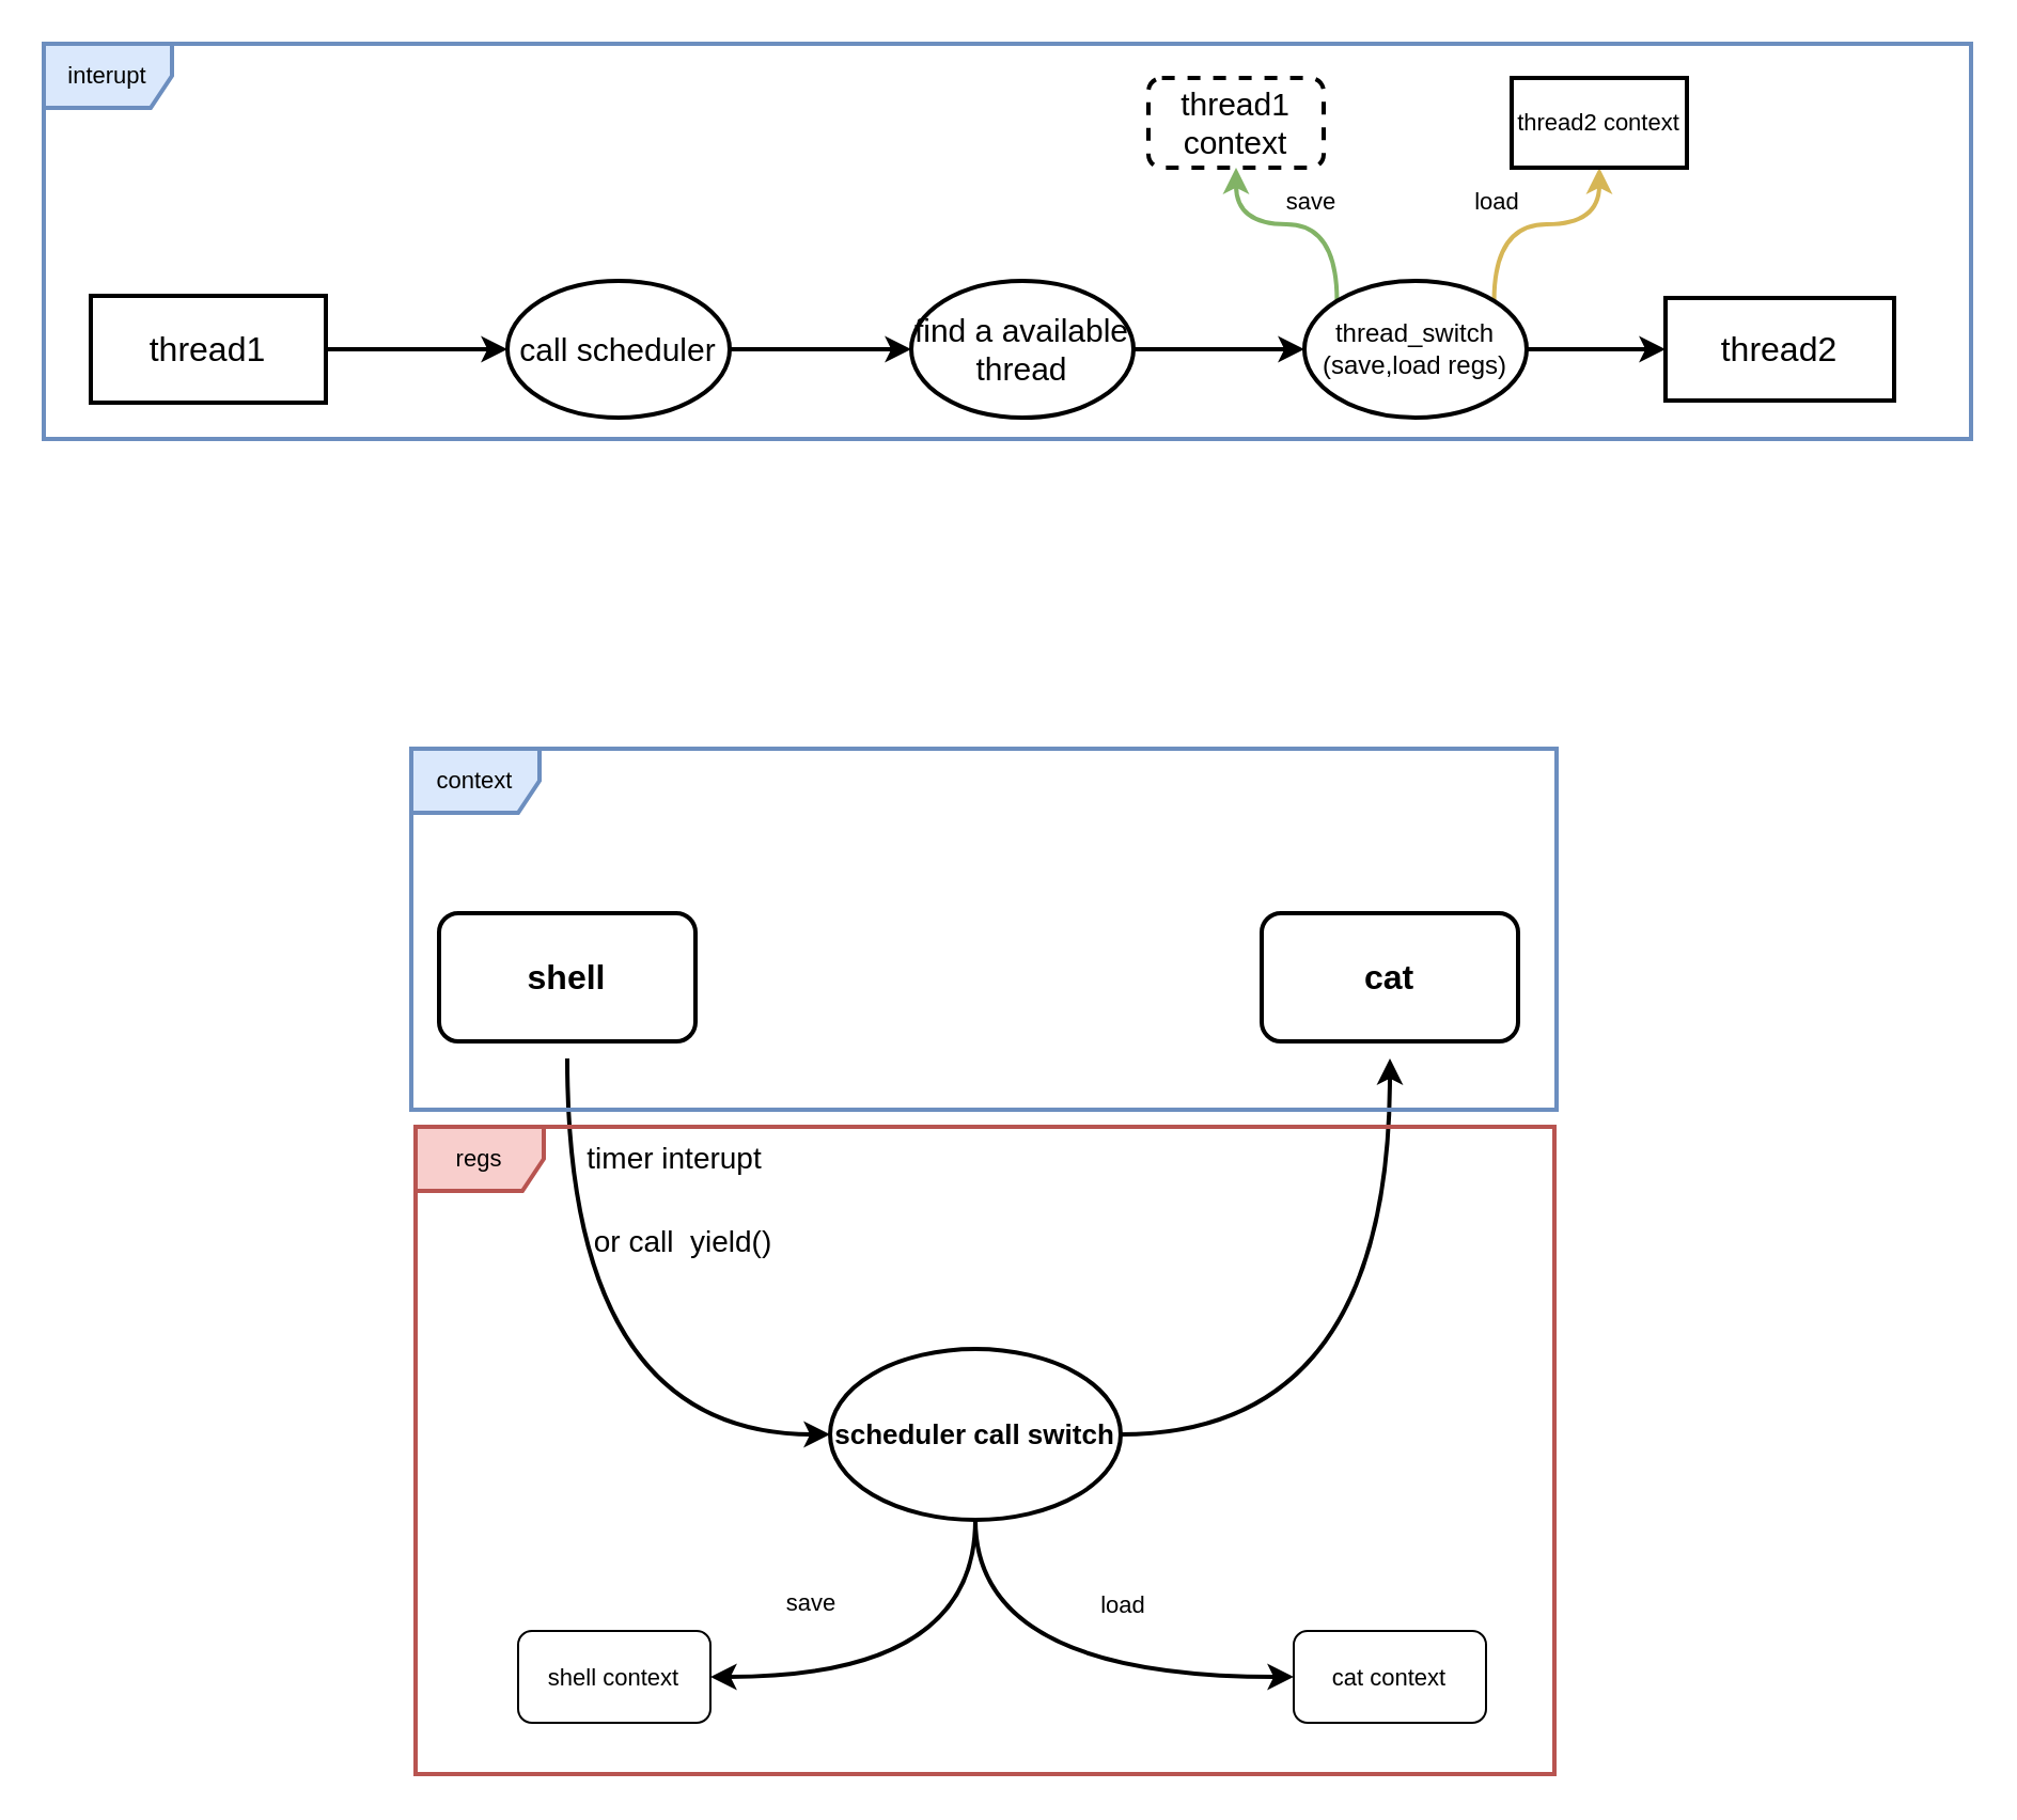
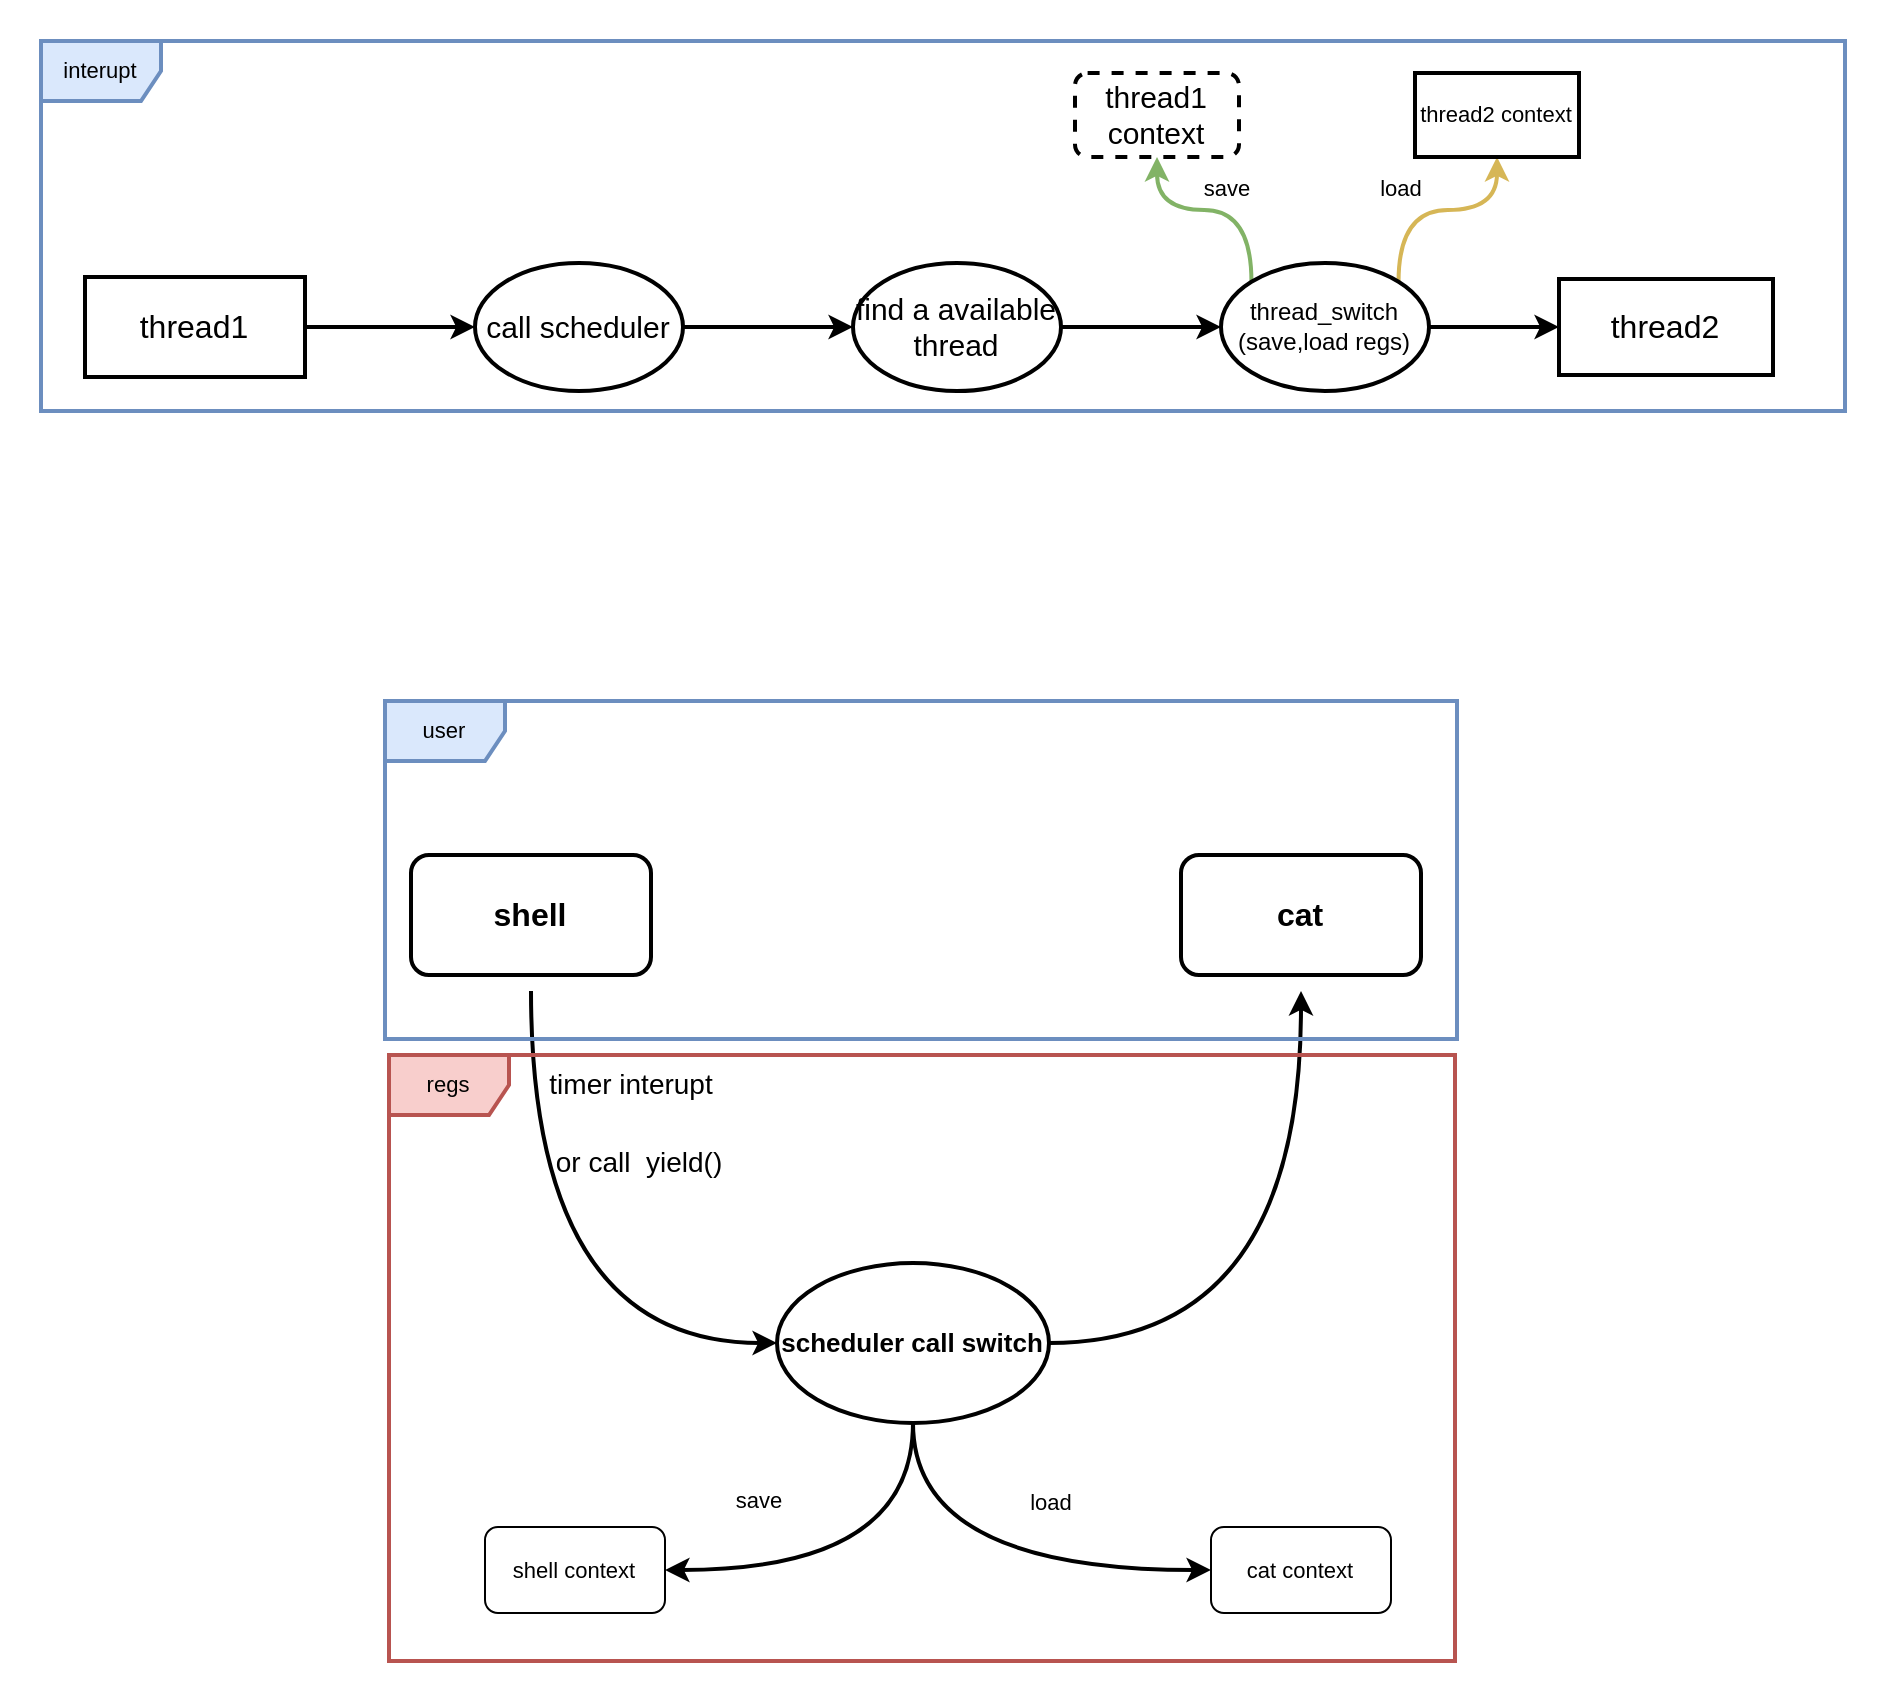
  <mxCell id="0" />
  <mxCell id="1" parent="0" />
  <mxCell id="2" value="" style="edgeStyle=orthogonalEdgeStyle;orthogonalLoop=1;jettySize=auto;html=1;strokeWidth=2;curved=1;" edge="1" parent="1" source="3" target="5"><mxGeometry relative="1" as="geometry" /></mxCell>
  <mxCell id="3" value="&lt;font style=&quot;font-size: 16px;&quot;&gt;thread1&lt;/font&gt;" style="html=1;whiteSpace=wrap;strokeWidth=2;" vertex="1" parent="1"><mxGeometry x="42" y="138" width="110" height="50" as="geometry" /></mxCell>
  <mxCell id="4" style="edgeStyle=orthogonalEdgeStyle;shape=connector;orthogonalLoop=1;jettySize=auto;html=1;exitX=1;exitY=0.5;exitDx=0;exitDy=0;labelBackgroundColor=default;strokeColor=default;strokeWidth=2;align=center;verticalAlign=middle;fontFamily=Helvetica;fontSize=11;fontColor=default;endArrow=classic;curved=1;entryX=0;entryY=0.5;entryDx=0;entryDy=0;" edge="1" parent="1" source="5" target="7"><mxGeometry relative="1" as="geometry"><mxPoint x="430" y="156" as="targetPoint" /></mxGeometry></mxCell>
  <mxCell id="5" value="&lt;font style=&quot;font-size: 15px;&quot;&gt;call scheduler&lt;/font&gt;" style="ellipse;whiteSpace=wrap;html=1;strokeWidth=2;" vertex="1" parent="1"><mxGeometry x="237" y="131" width="104" height="64" as="geometry" /></mxCell>
  <mxCell id="6" value="" style="edgeStyle=orthogonalEdgeStyle;shape=connector;curved=1;rounded=1;orthogonalLoop=1;jettySize=auto;html=1;labelBackgroundColor=default;strokeColor=default;strokeWidth=2;align=center;verticalAlign=middle;fontFamily=Helvetica;fontSize=11;fontColor=default;endArrow=classic;" edge="1" parent="1" source="7" target="11"><mxGeometry relative="1" as="geometry" /></mxCell>
  <mxCell id="7" value="&lt;font style=&quot;font-size: 15px;&quot;&gt;find a available&lt;br&gt;thread&lt;/font&gt;" style="ellipse;whiteSpace=wrap;html=1;strokeWidth=2;" vertex="1" parent="1"><mxGeometry x="426" y="131" width="104" height="64" as="geometry" /></mxCell>
  <mxCell id="8" value="" style="edgeStyle=orthogonalEdgeStyle;shape=connector;curved=1;rounded=1;orthogonalLoop=1;jettySize=auto;html=1;labelBackgroundColor=default;strokeColor=default;strokeWidth=2;align=center;verticalAlign=middle;fontFamily=Helvetica;fontSize=11;fontColor=default;endArrow=classic;" edge="1" parent="1" source="11" target="12"><mxGeometry relative="1" as="geometry" /></mxCell>
  <mxCell id="9" style="edgeStyle=orthogonalEdgeStyle;shape=connector;curved=1;rounded=1;orthogonalLoop=1;jettySize=auto;html=1;exitX=0;exitY=0;exitDx=0;exitDy=0;entryX=0.5;entryY=1;entryDx=0;entryDy=0;labelBackgroundColor=default;strokeColor=#82b366;strokeWidth=2;align=center;verticalAlign=middle;fontFamily=Helvetica;fontSize=11;fontColor=default;endArrow=classic;fillColor=#d5e8d4;" edge="1" parent="1" source="11" target="14"><mxGeometry relative="1" as="geometry" /></mxCell>
  <mxCell id="10" style="edgeStyle=orthogonalEdgeStyle;shape=connector;curved=1;rounded=1;orthogonalLoop=1;jettySize=auto;html=1;exitX=1;exitY=0;exitDx=0;exitDy=0;labelBackgroundColor=default;strokeColor=#d6b656;strokeWidth=2;align=center;verticalAlign=middle;fontFamily=Helvetica;fontSize=11;fontColor=default;endArrow=classic;fillColor=#fff2cc;" edge="1" parent="1" source="11" target="15"><mxGeometry relative="1" as="geometry" /></mxCell>
  <mxCell id="11" value="thread_switch&lt;br&gt;(save,load regs)" style="ellipse;whiteSpace=wrap;html=1;strokeWidth=2;" vertex="1" parent="1"><mxGeometry x="610" y="131" width="104" height="64" as="geometry" /></mxCell>
  <mxCell id="12" value="&lt;font style=&quot;font-size: 16px;&quot;&gt;thread2&lt;/font&gt;" style="whiteSpace=wrap;html=1;strokeWidth=2;" vertex="1" parent="1"><mxGeometry x="779" y="139" width="107" height="48" as="geometry" /></mxCell>
  <mxCell id="13" value="interupt" style="shape=umlFrame;whiteSpace=wrap;html=1;pointerEvents=0;strokeColor=#6c8ebf;strokeWidth=2;align=center;verticalAlign=middle;fontFamily=Helvetica;fontSize=11;fillColor=#dae8fc;" vertex="1" parent="1"><mxGeometry x="20" y="20" width="902" height="185" as="geometry" /></mxCell>
  <mxCell id="14" value="&lt;p&gt;&lt;font style=&quot;font-size: 15px;&quot;&gt;thread1 context&lt;/font&gt;&lt;/p&gt;" style="rounded=1;whiteSpace=wrap;html=1;strokeColor=default;strokeWidth=2;align=center;verticalAlign=middle;fontFamily=Helvetica;fontSize=11;fontColor=default;fillColor=default;dashed=1;" vertex="1" parent="1"><mxGeometry x="537" y="36" width="82" height="42" as="geometry" /></mxCell>
  <mxCell id="15" value="thread2 context" style="whiteSpace=wrap;html=1;strokeColor=default;strokeWidth=2;align=center;verticalAlign=middle;fontFamily=Helvetica;fontSize=11;fontColor=default;fillColor=default;rounded=0;" vertex="1" parent="1"><mxGeometry x="707" y="36" width="82" height="42" as="geometry" /></mxCell>
  <mxCell id="16" value="save" style="text;html=1;align=center;verticalAlign=middle;resizable=0;points=[];autosize=1;strokeColor=none;fillColor=none;fontSize=11;fontFamily=Helvetica;fontColor=default;" vertex="1" parent="1"><mxGeometry x="592" y="81" width="41" height="25" as="geometry" /></mxCell>
  <mxCell id="17" value="load" style="text;html=1;align=center;verticalAlign=middle;resizable=0;points=[];autosize=1;strokeColor=none;fillColor=none;fontSize=11;fontFamily=Helvetica;fontColor=default;" vertex="1" parent="1"><mxGeometry x="680" y="81" width="39" height="25" as="geometry" /></mxCell>
  <mxCell id="18" style="edgeStyle=orthogonalEdgeStyle;shape=connector;curved=1;rounded=1;orthogonalLoop=1;jettySize=auto;html=1;exitX=0.5;exitY=1;exitDx=0;exitDy=0;entryX=0;entryY=0.5;entryDx=0;entryDy=0;labelBackgroundColor=default;strokeColor=default;strokeWidth=2;align=center;verticalAlign=middle;fontFamily=Helvetica;fontSize=11;fontColor=default;endArrow=classic;" edge="1" parent="1" source="19" target="24"><mxGeometry relative="1" as="geometry"><Array as="points"><mxPoint x="265" y="671" /></Array></mxGeometry></mxCell>
  <mxCell id="19" value="&lt;b&gt;&lt;font style=&quot;font-size: 16px;&quot;&gt;shell&lt;/font&gt;&lt;/b&gt;" style="rounded=1;whiteSpace=wrap;html=1;strokeColor=default;strokeWidth=2;align=center;verticalAlign=middle;fontFamily=Helvetica;fontSize=11;fontColor=default;fillColor=default;perimeterSpacing=8;" vertex="1" parent="1"><mxGeometry x="205" y="427" width="120" height="60" as="geometry" /></mxCell>
  <mxCell id="20" style="edgeStyle=orthogonalEdgeStyle;shape=connector;curved=1;rounded=1;orthogonalLoop=1;jettySize=auto;html=1;exitX=0.5;exitY=1;exitDx=0;exitDy=0;entryX=1;entryY=0.5;entryDx=0;entryDy=0;labelBackgroundColor=default;strokeColor=default;strokeWidth=2;align=center;verticalAlign=middle;fontFamily=Helvetica;fontSize=11;fontColor=default;endArrow=none;endFill=0;startArrow=classic;startFill=1;" edge="1" parent="1" source="21" target="24"><mxGeometry relative="1" as="geometry"><Array as="points"><mxPoint x="650" y="671" /></Array></mxGeometry></mxCell>
  <mxCell id="21" value="&lt;b&gt;&lt;font style=&quot;font-size: 16px;&quot;&gt;cat&lt;br&gt;&lt;/font&gt;&lt;/b&gt;" style="rounded=1;whiteSpace=wrap;html=1;strokeColor=default;strokeWidth=2;align=center;verticalAlign=middle;fontFamily=Helvetica;fontSize=11;fontColor=default;fillColor=default;perimeterSpacing=8;" vertex="1" parent="1"><mxGeometry x="590" y="427" width="120" height="60" as="geometry" /></mxCell>
  <mxCell id="22" style="edgeStyle=orthogonalEdgeStyle;shape=connector;curved=1;rounded=1;orthogonalLoop=1;jettySize=auto;html=1;exitX=0.5;exitY=1;exitDx=0;exitDy=0;entryX=1;entryY=0.5;entryDx=0;entryDy=0;labelBackgroundColor=default;strokeColor=default;strokeWidth=2;align=center;verticalAlign=middle;fontFamily=Helvetica;fontSize=11;fontColor=default;endArrow=classic;" edge="1" parent="1" source="24" target="27"><mxGeometry relative="1" as="geometry" /></mxCell>
  <mxCell id="23" style="edgeStyle=orthogonalEdgeStyle;shape=connector;curved=1;rounded=1;orthogonalLoop=1;jettySize=auto;html=1;exitX=0.5;exitY=1;exitDx=0;exitDy=0;entryX=0;entryY=0.5;entryDx=0;entryDy=0;labelBackgroundColor=default;strokeColor=default;strokeWidth=2;align=center;verticalAlign=middle;fontFamily=Helvetica;fontSize=11;fontColor=default;endArrow=classic;" edge="1" parent="1" source="24" target="28"><mxGeometry relative="1" as="geometry" /></mxCell>
  <mxCell id="24" value="&lt;b&gt;&lt;font style=&quot;font-size: 13px;&quot;&gt;scheduler call switch&lt;/font&gt;&lt;/b&gt;" style="ellipse;whiteSpace=wrap;html=1;strokeColor=default;strokeWidth=2;align=center;verticalAlign=middle;fontFamily=Helvetica;fontSize=11;fontColor=default;fillColor=default;" vertex="1" parent="1"><mxGeometry x="388" y="631" width="136" height="80" as="geometry" /></mxCell>
  <mxCell id="25" value="&lt;font style=&quot;font-size: 14px;&quot;&gt;timer interupt&lt;/font&gt;" style="text;html=1;align=center;verticalAlign=middle;resizable=0;points=[];autosize=1;strokeColor=none;fillColor=none;fontSize=11;fontFamily=Helvetica;fontColor=default;" vertex="1" parent="1"><mxGeometry x="265" y="527" width="100" height="29" as="geometry" /></mxCell>
  <mxCell id="26" value="&lt;font style=&quot;font-size: 14px;&quot;&gt;or call&amp;nbsp; yield()&lt;/font&gt;" style="text;html=1;align=center;verticalAlign=middle;resizable=0;points=[];autosize=1;strokeColor=none;fillColor=none;fontSize=11;fontFamily=Helvetica;fontColor=default;" vertex="1" parent="1"><mxGeometry x="268" y="566" width="101" height="29" as="geometry" /></mxCell>
  <mxCell id="27" value="shell context" style="rounded=1;whiteSpace=wrap;html=1;strokeColor=default;strokeWidth=1;align=center;verticalAlign=middle;fontFamily=Helvetica;fontSize=11;fontColor=default;fillColor=default;" vertex="1" parent="1"><mxGeometry x="242" y="763" width="90" height="43" as="geometry" /></mxCell>
  <mxCell id="28" value="cat context" style="rounded=1;whiteSpace=wrap;html=1;strokeColor=default;strokeWidth=1;align=center;verticalAlign=middle;fontFamily=Helvetica;fontSize=11;fontColor=default;fillColor=default;" vertex="1" parent="1"><mxGeometry x="605" y="763" width="90" height="43" as="geometry" /></mxCell>
  <mxCell id="29" value="save" style="text;html=1;align=center;verticalAlign=middle;resizable=0;points=[];autosize=1;strokeColor=none;fillColor=none;fontSize=11;fontFamily=Helvetica;fontColor=default;" vertex="1" parent="1"><mxGeometry x="358" y="737" width="41" height="25" as="geometry" /></mxCell>
  <mxCell id="30" value="load&lt;br&gt;" style="text;html=1;align=center;verticalAlign=middle;resizable=0;points=[];autosize=1;strokeColor=none;fillColor=none;fontSize=11;fontFamily=Helvetica;fontColor=default;" vertex="1" parent="1"><mxGeometry x="505" y="738" width="39" height="25" as="geometry" /></mxCell>
  <mxCell id="31" value="regs" style="shape=umlFrame;whiteSpace=wrap;html=1;pointerEvents=0;strokeColor=#b85450;strokeWidth=2;align=center;verticalAlign=middle;fontFamily=Helvetica;fontSize=11;fillColor=#f8cecc;" vertex="1" parent="1"><mxGeometry x="194" y="527" width="533" height="303" as="geometry" /></mxCell>
- <mxCell id="32" value="context" style="shape=umlFrame;whiteSpace=wrap;html=1;pointerEvents=0;strokeColor=#6c8ebf;strokeWidth=2;align=center;verticalAlign=middle;fontFamily=Helvetica;fontSize=11;fillColor=#dae8fc;" vertex="1" parent="1"><mxGeometry x="192" y="350" width="536" height="169" as="geometry" /></mxCell>
+ <mxCell id="32" value="user" style="shape=umlFrame;whiteSpace=wrap;html=1;pointerEvents=0;strokeColor=#6c8ebf;strokeWidth=2;align=center;verticalAlign=middle;fontFamily=Helvetica;fontSize=11;fillColor=#dae8fc;" vertex="1" parent="1"><mxGeometry x="192" y="350" width="536" height="169" as="geometry" /></mxCell>
